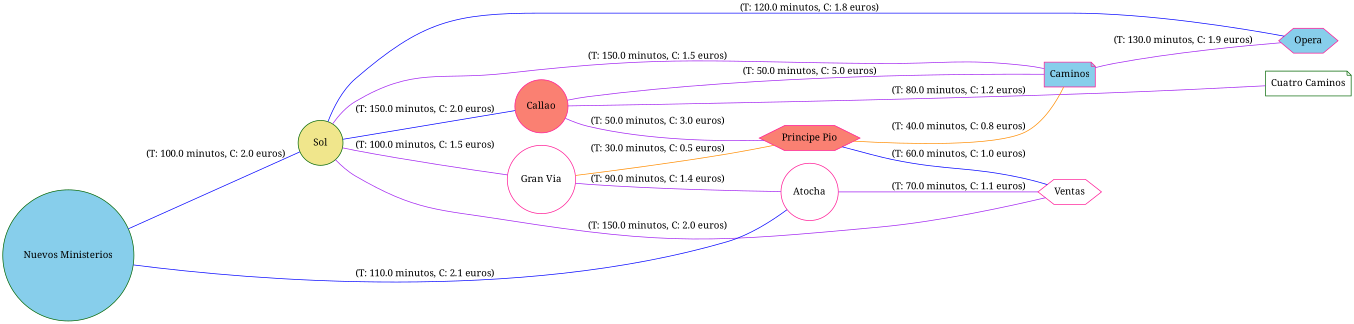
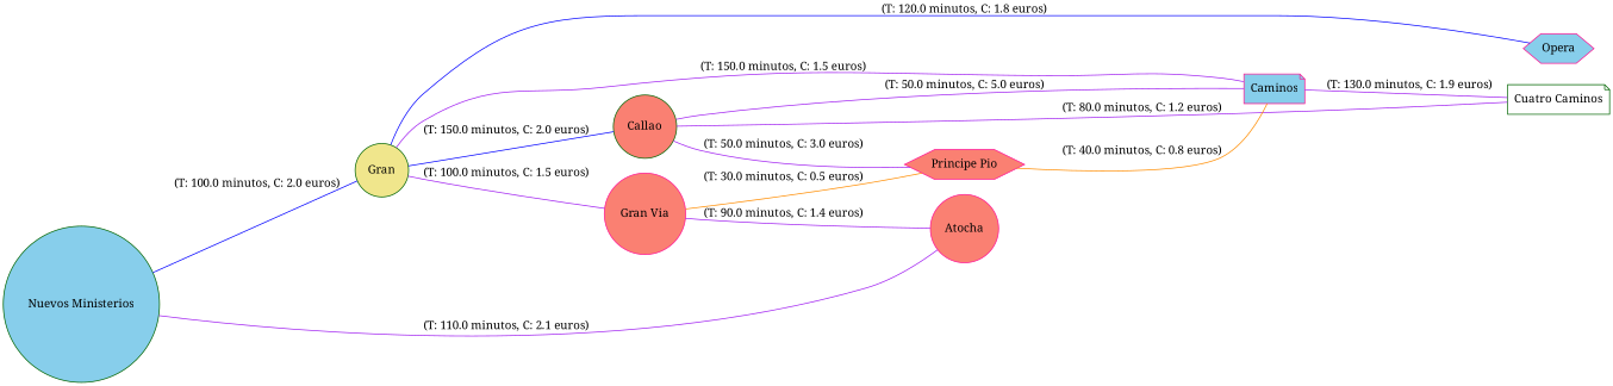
  strict graph {
    fontname="Noto Serif"
    rankdir=LR
    node [color=deeppink fillcolor=salmon fontname="Noto Serif" shape=circle style=filled]
    edge [color=purple fontname="Noto Serif"]
-   n1 [color=darkgreen fillcolor=khaki label=Sol]
-   n2 [label=Callao]
-   n3 [fillcolor=white label="Gran Via"]
+   n1 [color=darkgreen fillcolor=khaki label=Gran]
+   n2 [color=darkgreen label=Callao]
+   n3 [label="Gran Via"]
    n4 [fillcolor=skyblue label=Caminos shape=note]
    n5 [fillcolor=skyblue label=Opera shape=hexagon]
    n6 [label="Principe Pio" shape=hexagon]
    n7 [color=darkgreen fillcolor=white label="Cuatro Caminos" shape=note]
-   n8 [fillcolor=white label=Atocha]
-   n9 [fillcolor=white label=Ventas shape=hexagon]
+   n8 [label=Atocha]
    n10 [color=darkgreen fillcolor=skyblue label="Nuevos Ministerios"]
    n1 -- n2 [color=blue label="(T: 150.0 minutos, C: 2.0 euros)"]
    n1 -- n3 [label="(T: 100.0 minutos, C: 1.5 euros)"]
    n1 -- n4 [label="(T: 150.0 minutos, C: 1.5 euros)"]
    n1 -- n5 [color=blue label="(T: 120.0 minutos, C: 1.8 euros)"]
    n2 -- n4 [label="(T: 50.0 minutos, C: 5.0 euros)"]
    n2 -- n6 [label="(T: 50.0 minutos, C: 3.0 euros)"]
    n2 -- n7 [label="(T: 80.0 minutos, C: 1.2 euros)"]
    n3 -- n6 [color=darkorange label="(T: 30.0 minutos, C: 0.5 euros)"]
    n3 -- n8 [label="(T: 90.0 minutos, C: 1.4 euros)"]
-   n4 -- n5 [label="(T: 130.0 minutos, C: 1.9 euros)"]
+   n4 -- n7 [label="(T: 130.0 minutos, C: 1.9 euros)"]
    n6 -- n4 [color=darkorange label="(T: 40.0 minutos, C: 0.8 euros)"]
-   n6 -- n9 [color=blue label="(T: 60.0 minutos, C: 1.0 euros)"]
-   n8 -- n9 [label="(T: 70.0 minutos, C: 1.1 euros)"]
-   n9 -- n1 [label="(T: 150.0 minutos, C: 2.0 euros)"]
    n10 -- n1 [color=blue label="(T: 100.0 minutos, C: 2.0 euros)"]
-   n10 -- n8 [color=blue label="(T: 110.0 minutos, C: 2.1 euros)"]
+   n10 -- n8 [label="(T: 110.0 minutos, C: 2.1 euros)"]
  }
